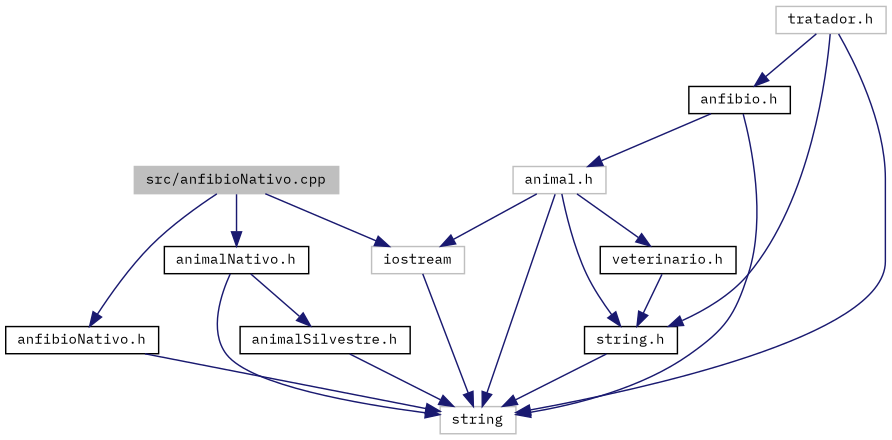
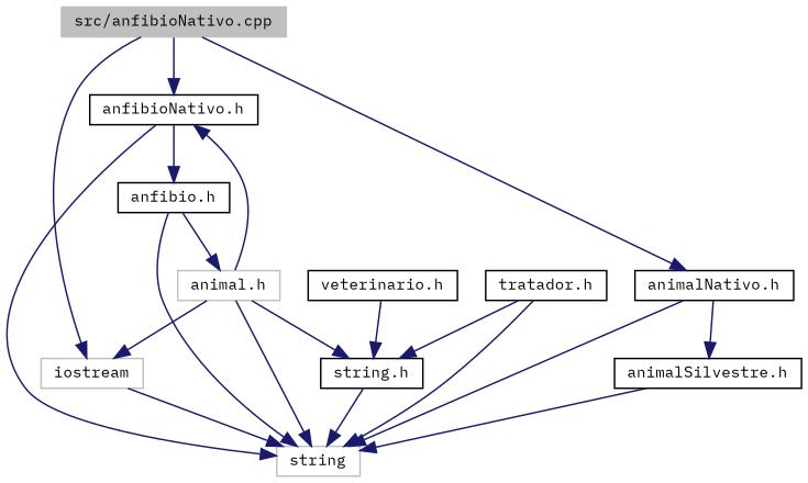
  digraph {
    fontname="IBM Plex Mono"
    node [color=black fillcolor=white fontname="IBM Plex Mono" fontsize=10 shape=record style=filled]
    edge [color=midnightblue fontname="IBM Plex Mono" fontsize=10 labelfontname=Helvetica labelfontsize=10 style=solid]
    n1 [color=grey75 fillcolor=grey75 fontcolor=black height=0.2 label="src/anfibioNativo.cpp" width=0.4]
    n2 [color=grey75 height=0.2 label=iostream width=0.4]
    n3 [height=0.2 label="anfibioNativo.h" width=0.4]
    n4 [height=0.2 label="animalNativo.h" width=0.4]
    n5 [color=grey75 height=0.2 label=string width=0.4]
    n6 [height=0.2 label="anfibio.h" width=0.4]
    n7 [color=grey75 height=0.2 label="animal.h" width=0.4]
    n8 [height=0.2 label="animalSilvestre.h" width=0.4]
    n9 [height=0.2 label="string.h" width=0.4]
    n10 [height=0.2 label="veterinario.h" width=0.4]
-   n11 [color=grey75 height=0.2 label="tratador.h" width=0.4]
+   n11 [height=0.2 label="tratador.h" width=0.4]
    n1 -> n2
    n1 -> n3
    n1 -> n4
    n2 -> n5
    n3 -> n5
-   n11 -> n6
+   n3 -> n6
    n4 -> n5
    n4 -> n8
    n6 -> n5
    n6 -> n7
    n7 -> n2
    n7 -> n5
    n7 -> n9
-   n7 -> n10
+   n7 -> n3
    n8 -> n5
    n9 -> n5
    n10 -> n9
    n11 -> n5
    n11 -> n9
  }
